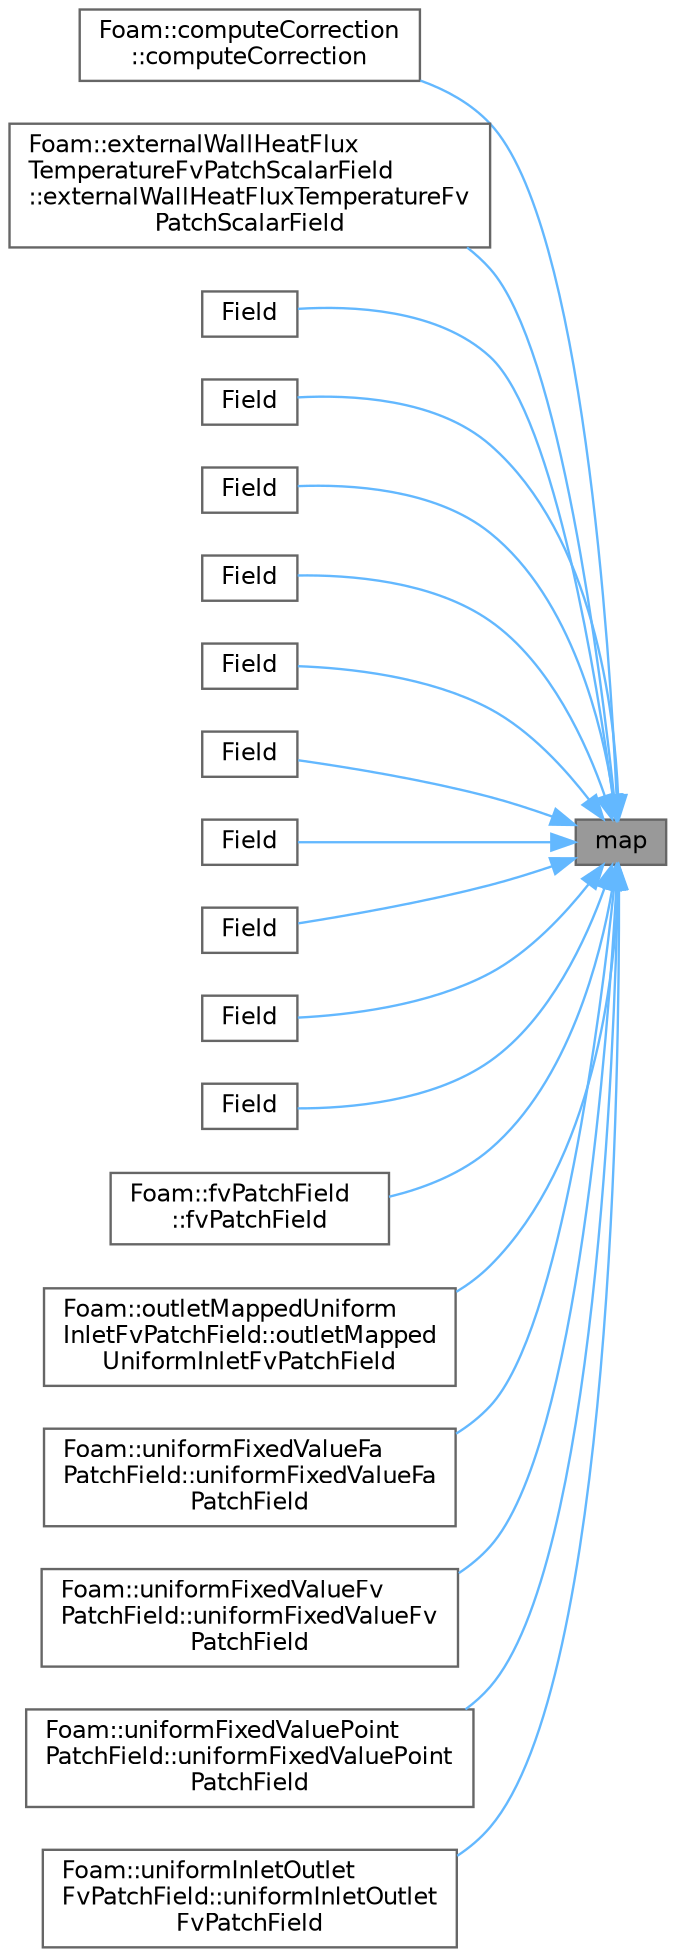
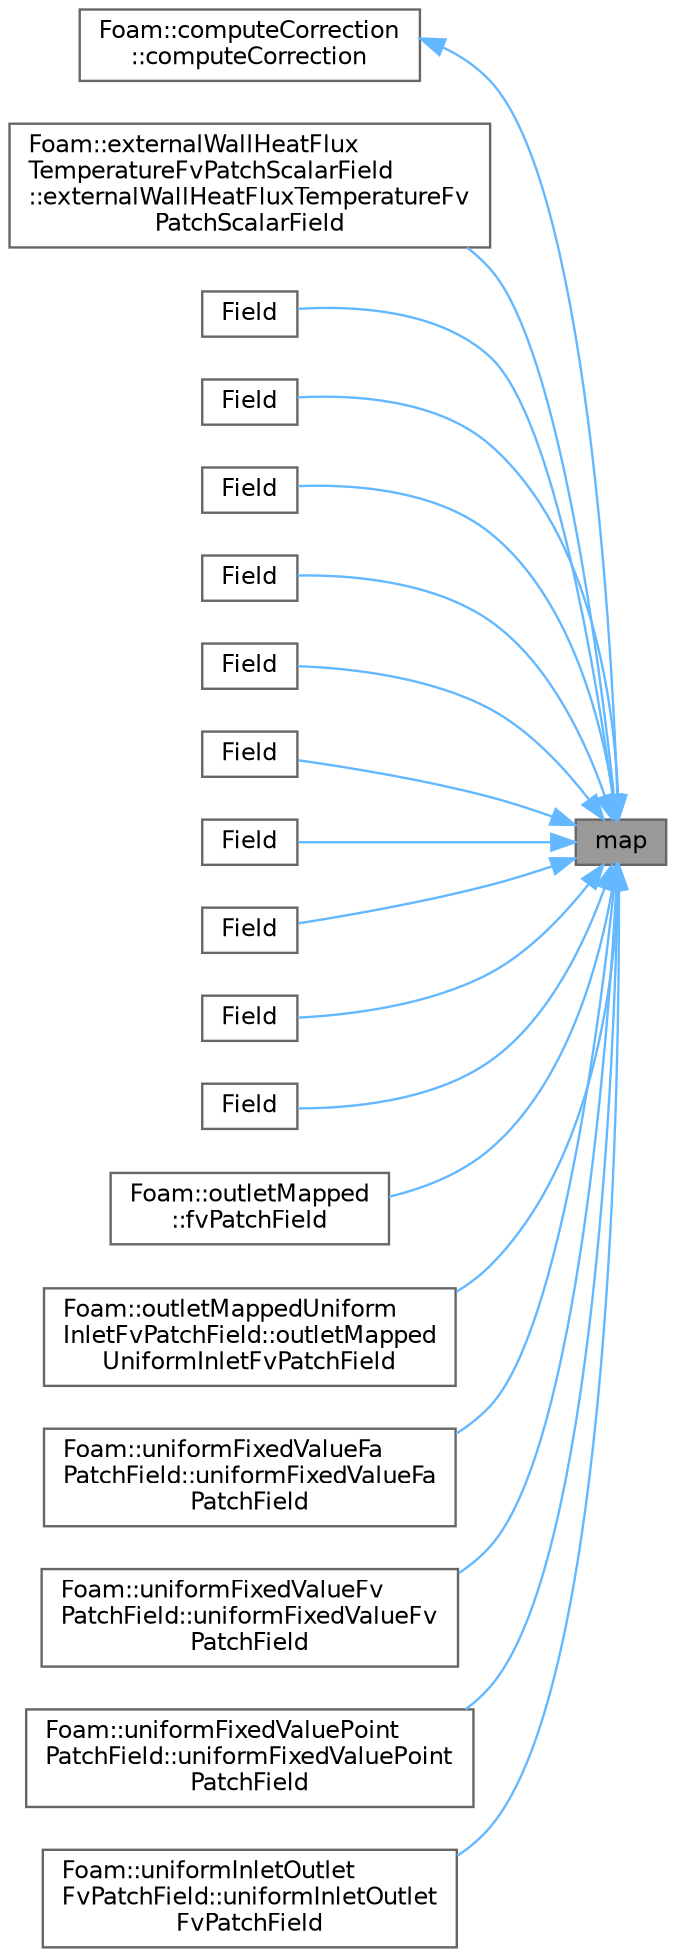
  digraph {
    rankdir=RL
    node [color=grey40 fillcolor=white fontname=Helvetica fontsize=10 shape=box style=filled]
    edge [color=steelblue1 dir=back fontname=Helvetica fontsize=10 labelfontname=Helvetica labelfontsize=10 style=solid]
    n1 [color=gray40 fillcolor=grey60 fontcolor=black height=0.2 label=map width=0.4]
    n2 [height=0.2 label="Foam::computeCorrection\l::computeCorrection" width=0.4]
    n3 [height=0.2 label="Foam::externalWallHeatFlux\lTemperatureFvPatchScalarField\l::externalWallHeatFluxTemperatureFv\lPatchScalarField" width=0.4]
    n4 [height=0.2 label=Field width=0.4]
    n5 [height=0.2 label=Field width=0.4]
    n6 [height=0.2 label=Field width=0.4]
    n7 [height=0.2 label=Field width=0.4]
    n8 [height=0.2 label=Field width=0.4]
    n9 [height=0.2 label=Field width=0.4]
    n10 [height=0.2 label=Field width=0.4]
    n11 [height=0.2 label=Field width=0.4]
    n12 [height=0.2 label=Field width=0.4]
    n13 [height=0.2 label=Field width=0.4]
-   n14 [height=0.2 label="Foam::fvPatchField\l::fvPatchField" width=0.4]
+   n14 [height=0.2 label="Foam::outletMapped\l::fvPatchField" width=0.4]
    n15 [height=0.2 label="Foam::outletMappedUniform\lInletFvPatchField::outletMapped\lUniformInletFvPatchField" width=0.4]
    n16 [height=0.2 label="Foam::uniformFixedValueFa\lPatchField::uniformFixedValueFa\lPatchField" width=0.4]
    n17 [height=0.2 label="Foam::uniformFixedValueFv\lPatchField::uniformFixedValueFv\lPatchField" width=0.4]
    n18 [height=0.2 label="Foam::uniformFixedValuePoint\lPatchField::uniformFixedValuePoint\lPatchField" width=0.4]
    n19 [height=0.2 label="Foam::uniformInletOutlet\lFvPatchField::uniformInletOutlet\lFvPatchField" width=0.4]
-   n1 -> n2
+   n2 -> n1
    n1 -> n3
    n1 -> n4
    n1 -> n5
    n1 -> n6
    n1 -> n7
    n1 -> n8
    n1 -> n9
    n1 -> n10
    n1 -> n11
    n1 -> n12
    n1 -> n13
    n1 -> n14
    n1 -> n15
    n1 -> n16
    n1 -> n17
    n1 -> n18
    n1 -> n19
  }
